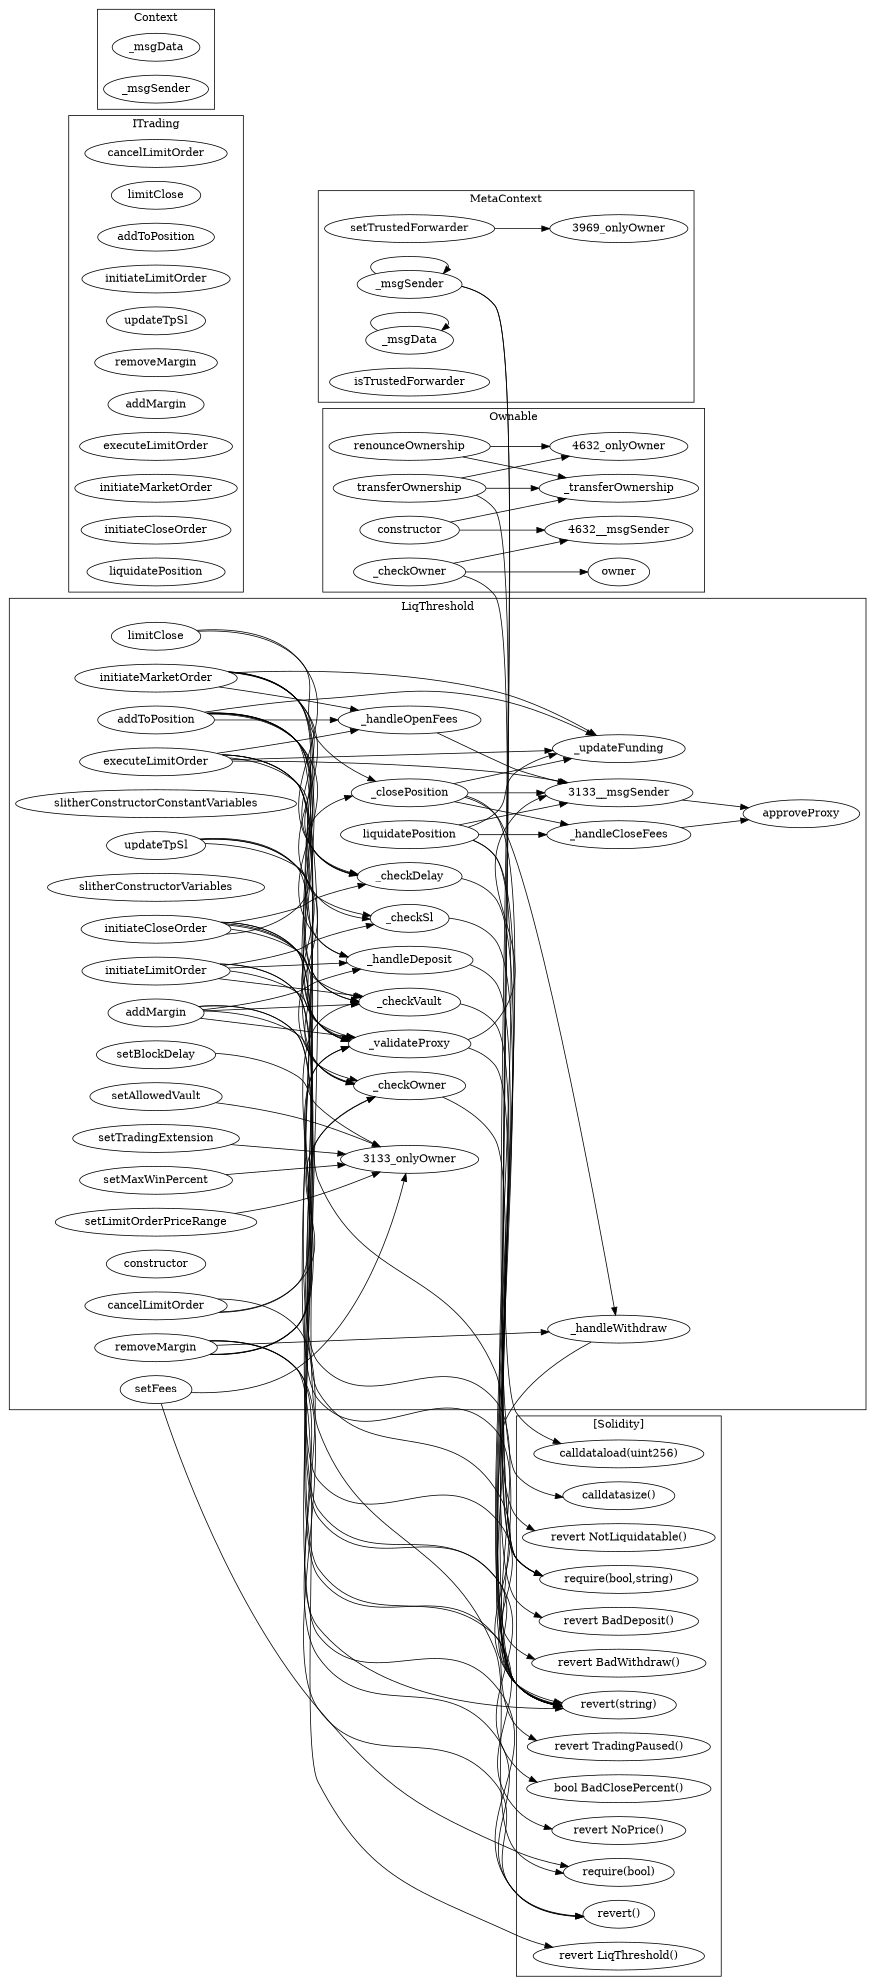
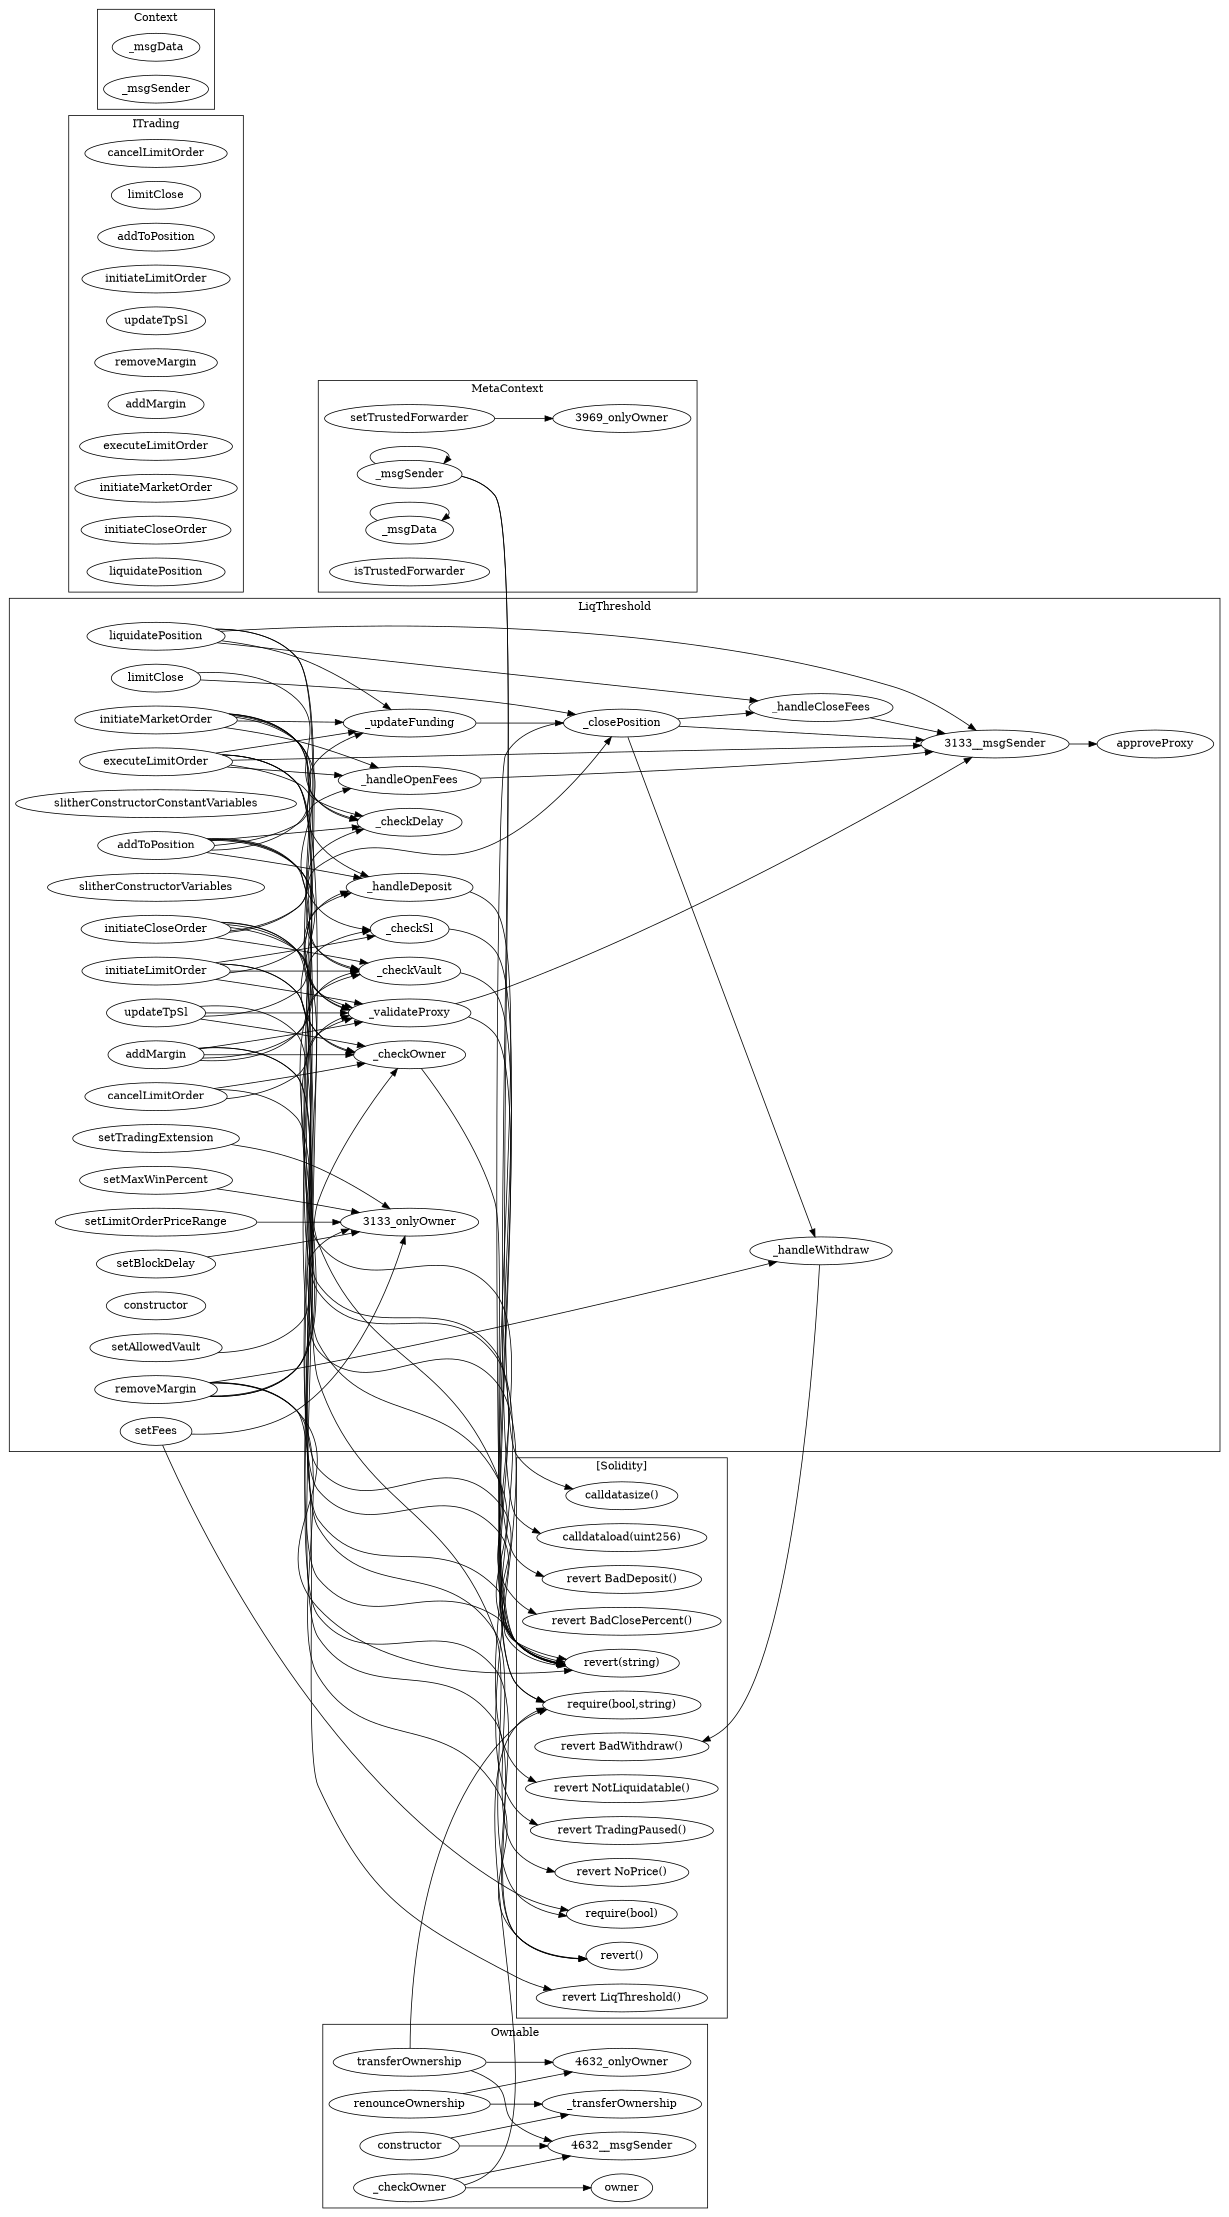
  strict digraph {
    rankdir=LR
    n1 [label=setTrustedForwarder]
    "3969_onlyOwner"
    n3 [label=_msgSender]
    n4 [label=_msgData]
    n5 [label=isTrustedForwarder]
    n6 [label=cancelLimitOrder]
    n7 [label=limitClose]
    n8 [label=addToPosition]
    n9 [label=initiateLimitOrder]
    n10 [label=updateTpSl]
    n11 [label=removeMargin]
    n12 [label=addMargin]
    n13 [label=executeLimitOrder]
    n14 [label=initiateMarketOrder]
    n15 [label=initiateCloseOrder]
    n16 [label=liquidatePosition]
    n17 [label=_msgData]
    n18 [label=_msgSender]
    n19 [label=renounceOwnership]
    n20 [label=_transferOwnership]
    "4632_onlyOwner"
    n22 [label=owner]
    n23 [label=constructor]
    "4632__msgSender"
    n25 [label=transferOwnership]
    n26 [label=_checkOwner]
    n27 [label=setFees]
    "3133_onlyOwner"
    n29 [label=addMargin]
    n30 [label=_checkVault]
    n31 [label=_handleDeposit]
    n32 [label=_checkOwner]
    n33 [label=_validateProxy]
    n34 [label=_checkSl]
    n35 [label=_handleWithdraw]
    n36 [label=initiateCloseOrder]
    n37 [label=_checkDelay]
    n38 [label=_closePosition]
    n39 [label=addToPosition]
    n40 [label=_updateFunding]
    n41 [label=_handleOpenFees]
    n42 [label=slitherConstructorConstantVariables]
    n43 [label=removeMargin]
    n44 [label=slitherConstructorVariables]
    n45 [label=cancelLimitOrder]
    n46 [label=approveProxy]
    "3133__msgSender"
    n48 [label=liquidatePosition]
    n49 [label=_handleCloseFees]
    n50 [label=setTradingExtension]
    n51 [label=limitClose]
    n52 [label=setMaxWinPercent]
    n53 [label=executeLimitOrder]
    n54 [label=setLimitOrderPriceRange]
    n55 [label=initiateMarketOrder]
    n56 [label=initiateLimitOrder]
    n57 [label=constructor]
    n58 [label=setAllowedVault]
    n59 [label=updateTpSl]
    n60 [label=setBlockDelay]
    "calldatasize()"
    "calldataload(uint256)"
    "require(bool,string)"
    "require(bool)"
    "revert(string)"
    "revert()"
    "revert BadWithdraw()"
-   "revert BadClosePercent()" [label="bool BadClosePercent()"]
+   "revert BadClosePercent()"
    "revert LiqThreshold()"
    "revert BadDeposit()"
    "revert NotLiquidatable()"
    "revert TradingPaused()"
    "revert NoPrice()"
    subgraph cluster_1 {
      label=MetaContext
      n1
      "3969_onlyOwner"
      n3
      n4
      n5
    }
    subgraph cluster_2 {
      label=ITrading
      n6
      n7
      n8
      n9
      n10
      n11
      n12
      n13
      n14
      n15
      n16
    }
    subgraph cluster_3 {
      label=Context
      n17
      n18
    }
    subgraph cluster_4 {
      label=Ownable
      n19
      n20
      "4632_onlyOwner"
      n22
      n23
      "4632__msgSender"
      n25
      n26
    }
    subgraph cluster_5 {
      label=LiqThreshold
      n27
      "3133_onlyOwner"
      n29
      n30
      n31
      n32
      n33
      n34
      n35
      n36
      n37
      n38
      n39
      n40
      n41
      n42
      n43
      n44
      n45
      n46
      "3133__msgSender"
      n48
      n49
      n50
      n51
      n52
      n53
      n54
      n55
      n56
      n57
      n58
      n59
      n60
    }
    subgraph cluster_6 {
      label="[Solidity]"
      "calldatasize()"
      "calldataload(uint256)"
      "require(bool,string)"
      "require(bool)"
      "revert(string)"
      "revert()"
      "revert BadWithdraw()"
      "revert BadClosePercent()"
      "revert LiqThreshold()"
      "revert BadDeposit()"
      "revert NotLiquidatable()"
      "revert TradingPaused()"
      "revert NoPrice()"
    }
    n1 -> "3969_onlyOwner"
    n3 -> n3
    n3 -> "calldatasize()"
    n3 -> "calldataload(uint256)"
    n4 -> n4
    n19 -> n20
    n19 -> "4632_onlyOwner"
    n23 -> n20
    n23 -> "4632__msgSender"
-   n25 -> n20
+   n25 -> "4632__msgSender"
    n25 -> "4632_onlyOwner"
    n25 -> "require(bool,string)"
    n26 -> n22
    n26 -> "4632__msgSender"
    n26 -> "require(bool,string)"
    n27 -> "3133_onlyOwner"
    n27 -> "require(bool)"
    n29 -> n30
    n29 -> n31
    n29 -> n32
    n29 -> n33
    n29 -> "revert(string)"
    n29 -> "revert()"
    n30 -> "require(bool,string)"
    n31 -> "revert BadDeposit()"
    n32 -> "revert(string)"
    n33 -> "3133__msgSender"
    n33 -> "require(bool,string)"
    n34 -> "revert(string)"
    n35 -> "revert BadWithdraw()"
    n36 -> n30
    n36 -> n32
    n36 -> n33
    n36 -> n37
    n36 -> n38
    n36 -> "revert(string)"
    n36 -> "revert BadClosePercent()"
-   n37 -> "revert(string)"
    n38 -> n35
-   n38 -> n40
+   n40 -> n38
    n38 -> "3133__msgSender"
    n38 -> n49
    n38 -> "revert(string)"
    n39 -> n30
    n39 -> n31
    n39 -> n32
    n39 -> n33
    n39 -> n37
    n39 -> n40
    n39 -> n41
    n39 -> "revert(string)"
    n41 -> "3133__msgSender"
    n43 -> n30
    n43 -> n32
    n43 -> n33
    n43 -> n35
    n43 -> "revert(string)"
    n43 -> "revert()"
    n43 -> "revert LiqThreshold()"
    n45 -> n32
    n45 -> n33
    n45 -> "revert()"
    "3133__msgSender" -> n46
    n48 -> n40
    n48 -> "3133__msgSender"
    n48 -> n49
    n48 -> "revert(string)"
    n48 -> "revert NotLiquidatable()"
-   n49 -> n46
+   n49 -> "3133__msgSender"
    n50 -> "3133_onlyOwner"
    n51 -> n37
    n51 -> n38
    n52 -> "3133_onlyOwner"
    n53 -> n37
    n53 -> n40
    n53 -> n41
    n53 -> "3133__msgSender"
    n53 -> "require(bool)"
    n53 -> "revert(string)"
    n53 -> "revert TradingPaused()"
    n54 -> "3133_onlyOwner"
    n55 -> n30
    n55 -> n31
    n55 -> n33
    n55 -> n34
    n55 -> n37
    n55 -> n40
    n55 -> n41
    n56 -> n30
    n56 -> n31
    n56 -> n33
    n56 -> n34
    n56 -> "revert(string)"
    n56 -> "revert NoPrice()"
    n58 -> "3133_onlyOwner"
    n59 -> n32
    n59 -> n33
    n59 -> n34
    n59 -> "revert(string)"
    n60 -> "3133_onlyOwner"
  }
